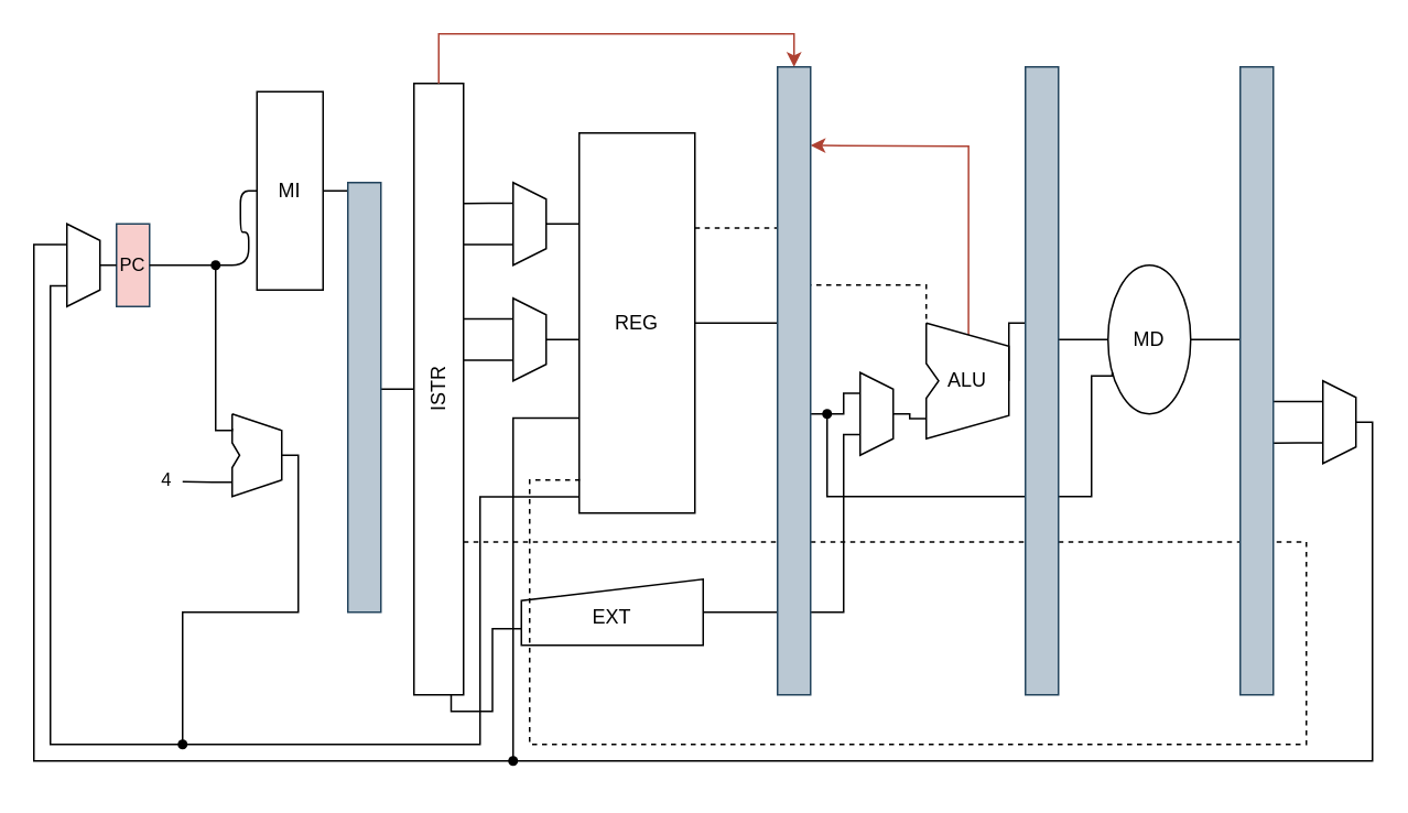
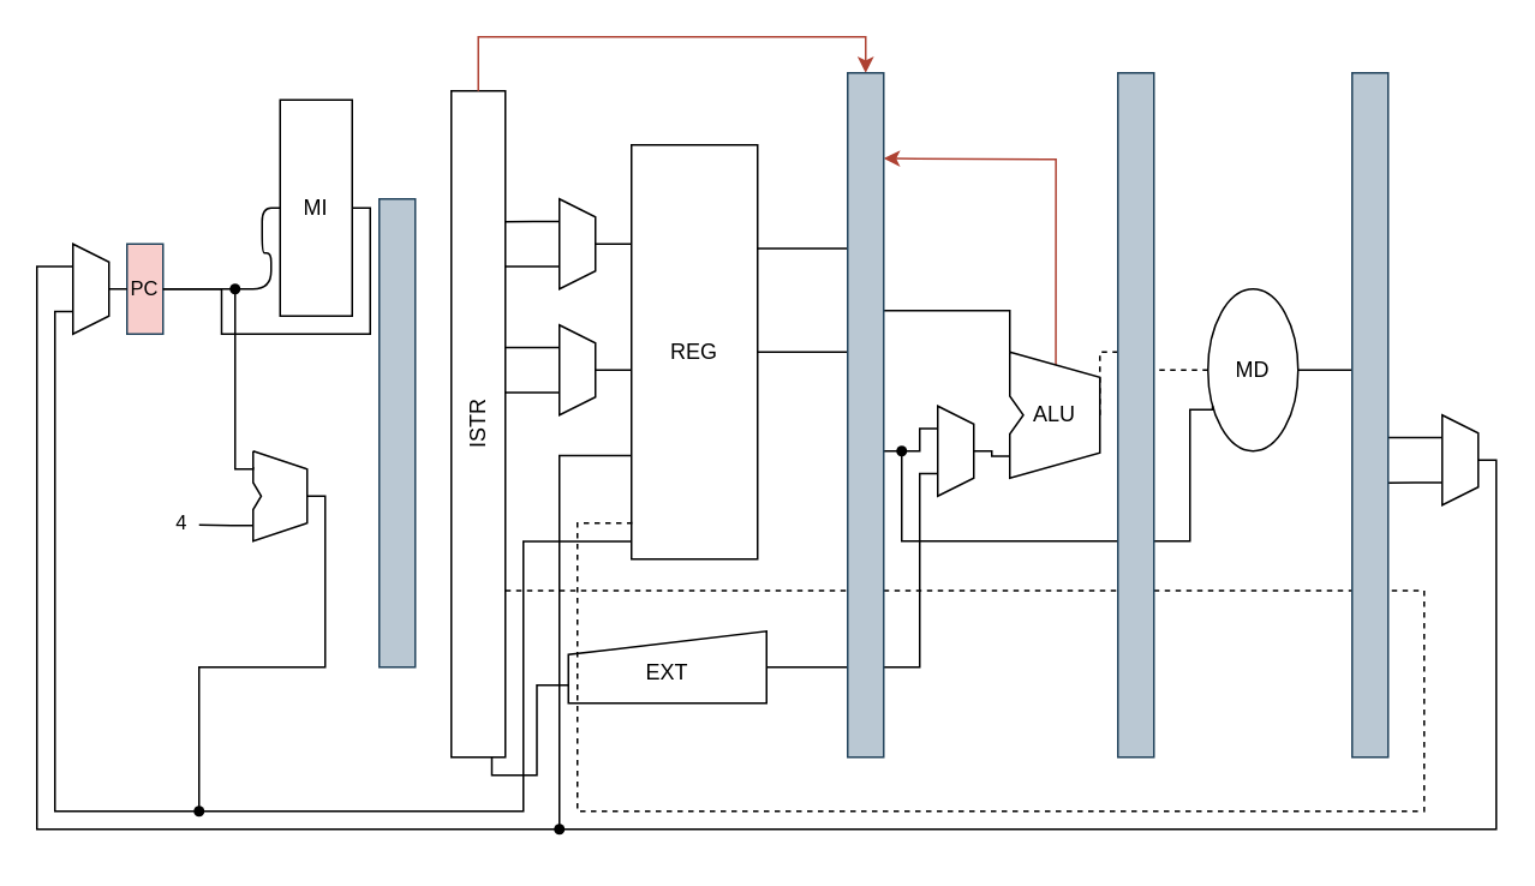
  <mxCell id="0" />
  <mxCell id="1" parent="0" />
  <mxCell id="2" style="edgeStyle=orthogonalEdgeStyle;rounded=0;html=1;exitX=0.25;exitY=1;exitDx=0;exitDy=0;fontSize=11;endArrow=none;endFill=0;" parent="1" source="15" edge="1"><mxGeometry relative="1" as="geometry"><mxPoint x="280" y="192.495" as="targetPoint" /></mxGeometry></mxCell>
  <mxCell id="3" style="edgeStyle=orthogonalEdgeStyle;rounded=0;html=1;exitX=0.75;exitY=1;exitDx=0;exitDy=0;fontSize=11;endArrow=none;endFill=0;" parent="1" source="15" edge="1"><mxGeometry relative="1" as="geometry"><mxPoint x="280" y="217.541" as="targetPoint" /></mxGeometry></mxCell>
  <mxCell id="4" style="edgeStyle=orthogonalEdgeStyle;rounded=0;html=1;exitX=0.75;exitY=1;exitDx=0;exitDy=0;fontSize=11;endArrow=none;endFill=0;" parent="1" source="16" edge="1"><mxGeometry relative="1" as="geometry"><mxPoint x="280" y="147.45" as="targetPoint" /></mxGeometry></mxCell>
  <mxCell id="5" style="edgeStyle=orthogonalEdgeStyle;rounded=0;html=1;exitX=0.25;exitY=1;exitDx=0;exitDy=0;fontSize=11;endArrow=none;endFill=0;" parent="1" source="16" edge="1"><mxGeometry relative="1" as="geometry"><mxPoint x="280" y="122.586" as="targetPoint" /></mxGeometry></mxCell>
  <mxCell id="6" style="edgeStyle=orthogonalEdgeStyle;rounded=0;html=1;exitX=0.5;exitY=0;exitDx=0;exitDy=0;fontSize=11;endArrow=none;endFill=0;" parent="1" source="16" edge="1"><mxGeometry relative="1" as="geometry"><mxPoint x="350" y="135.018" as="targetPoint" /></mxGeometry></mxCell>
  <mxCell id="7" style="edgeStyle=orthogonalEdgeStyle;rounded=0;html=1;exitX=0.5;exitY=0;exitDx=0;exitDy=0;fontSize=11;endArrow=none;endFill=0;" parent="1" source="15" edge="1"><mxGeometry relative="1" as="geometry"><mxPoint x="350" y="204.928" as="targetPoint" /></mxGeometry></mxCell>
  <mxCell id="8" value="" style="shape=waypoint;sketch=0;fillStyle=solid;size=6;pointerEvents=1;points=[];fillColor=none;resizable=0;rotatable=0;perimeter=centerPerimeter;snapToPoint=1;fontSize=12;container=0;" parent="1" vertex="1"><mxGeometry x="360" y="240" width="20" height="20" as="geometry" /></mxCell>
  <mxCell id="9" value="" style="shape=trapezoid;perimeter=trapezoidPerimeter;whiteSpace=wrap;html=1;fixedSize=1;direction=south;size=10;container=0;" parent="1" vertex="1"><mxGeometry x="40" y="135" width="20" height="50" as="geometry" /></mxCell>
  <mxCell id="10" value="PC" style="rounded=0;whiteSpace=wrap;html=1;direction=south;fillColor=#f8cecc;strokeColor=#23445d;container=0;fontSize=11;" parent="1" vertex="1"><mxGeometry x="70" y="135" width="20" height="50" as="geometry" /></mxCell>
  <mxCell id="11" style="edgeStyle=orthogonalEdgeStyle;html=1;exitX=0.5;exitY=0;exitDx=0;exitDy=0;entryX=0.5;entryY=1;entryDx=0;entryDy=0;startArrow=none;startFill=0;endArrow=none;endFill=0;" parent="1" source="9" target="10" edge="1"><mxGeometry relative="1" as="geometry" /></mxCell>
  <mxCell id="12" value="4" style="edgeStyle=orthogonalEdgeStyle;rounded=0;html=1;exitX=0;exitY=0.825;exitDx=0;exitDy=0;exitPerimeter=0;endArrow=none;endFill=0;startArrow=none;startFill=0;" parent="1" source="13" edge="1"><mxGeometry x="1" y="-10" relative="1" as="geometry"><mxPoint x="110" y="291" as="targetPoint" /><mxPoint x="-10" y="9" as="offset" /><Array as="points"><mxPoint x="128" y="291" /><mxPoint x="116" y="291" /></Array></mxGeometry></mxCell>
  <mxCell id="13" value="" style="shape=stencil(rZTdDoIgGIavhtOmMKvTRnXUaRdAislUcEh/dx+CtvzBFbU5t+995eEFPgEI1xmpKIABJyUFaAsg3ByO+q2lm63DILB1NqhJXdFYWfFKJCOnglqnVlLk9MYS1Y5hPKOSqcZFOxBs9DfNg/CJxPlZigtPekZnV6QhjIzOLsW1yX63k7SxHr0KwP0MoGD8DfBaWYv4B2PtwegTXkR/xDLyWEjUQ0Q/h0AeIb44UoS1PuoXozqaDOFUSDrTfSkrCtvKM7M6WnQ6Tuc5qWaYIxbCseBc/3JM8HoSq31NJowr5xYuwtXsOXwGWUMPSDiAOBBmC8YrNbK9rYzwBA==);whiteSpace=wrap;html=1;container=0;" parent="1" vertex="1"><mxGeometry x="140" y="250" width="30" height="50" as="geometry" /></mxCell>
  <mxCell id="14" value="ISTR" style="rounded=0;whiteSpace=wrap;html=1;direction=south;horizontal=0;container=0;" parent="1" vertex="1"><mxGeometry x="250" y="50" width="30" height="370" as="geometry" /></mxCell>
  <mxCell id="15" value="" style="shape=trapezoid;perimeter=trapezoidPerimeter;whiteSpace=wrap;html=1;fixedSize=1;direction=south;size=10;container=0;" parent="1" vertex="1"><mxGeometry x="310" y="180" width="20" height="50" as="geometry" /></mxCell>
  <mxCell id="16" value="" style="shape=trapezoid;perimeter=trapezoidPerimeter;whiteSpace=wrap;html=1;fixedSize=1;direction=south;size=10;container=0;" parent="1" vertex="1"><mxGeometry x="310" y="110" width="20" height="50" as="geometry" /></mxCell>
  <mxCell id="17" value="EXT" style="shape=manualInput;whiteSpace=wrap;html=1;size=13;container=0;spacingTop=5;" parent="1" vertex="1"><mxGeometry x="315" y="350" width="110" height="40" as="geometry" /></mxCell>
  <mxCell id="18" style="edgeStyle=orthogonalEdgeStyle;rounded=0;html=1;exitX=1;exitY=0.25;exitDx=0;exitDy=0;entryX=0;entryY=0.75;entryDx=0;entryDy=0;startArrow=none;startFill=0;endArrow=none;endFill=0;" parent="1" source="14" target="17" edge="1"><mxGeometry relative="1" as="geometry" /></mxCell>
- <mxCell id="19" style="edgeStyle=orthogonalEdgeStyle;rounded=0;html=1;exitX=0.25;exitY=0;exitDx=0;exitDy=0;entryX=0;entryY=0.175;entryDx=0;entryDy=0;entryPerimeter=0;fontSize=11;endArrow=none;endFill=0;dashed=1;" parent="1" source="21" target="28" edge="1"><mxGeometry relative="1" as="geometry"><Array as="points"><mxPoint x="480" y="138" /><mxPoint x="480" y="172" /></Array></mxGeometry></mxCell>
+ <mxCell id="19" style="edgeStyle=orthogonalEdgeStyle;rounded=0;html=1;exitX=0.25;exitY=0;exitDx=0;exitDy=0;entryX=0;entryY=0.175;entryDx=0;entryDy=0;entryPerimeter=0;fontSize=11;endArrow=none;endFill=0;" parent="1" source="21" target="28" edge="1"><mxGeometry relative="1" as="geometry"><Array as="points"><mxPoint x="480" y="138" /><mxPoint x="480" y="172" /></Array></mxGeometry></mxCell>
  <mxCell id="20" style="edgeStyle=orthogonalEdgeStyle;rounded=0;html=1;exitX=0.5;exitY=0;exitDx=0;exitDy=0;entryX=0.554;entryY=0.335;entryDx=0;entryDy=0;entryPerimeter=0;fontSize=11;endArrow=none;endFill=0;" parent="1" source="21" target="46" edge="1"><mxGeometry relative="1" as="geometry"><Array as="points"><mxPoint x="480" y="195" /><mxPoint x="480" y="250" /></Array></mxGeometry></mxCell>
  <mxCell id="21" value="REG" style="rounded=0;whiteSpace=wrap;html=1;direction=south;container=0;" parent="1" vertex="1"><mxGeometry x="350" y="80" width="70" height="230" as="geometry" /></mxCell>
  <mxCell id="22" style="edgeStyle=orthogonalEdgeStyle;rounded=0;html=1;exitX=0.75;exitY=0;exitDx=0;exitDy=0;entryX=0.907;entryY=1.002;entryDx=0;entryDy=0;entryPerimeter=0;startArrow=none;startFill=0;endArrow=none;endFill=0;dashed=1;" parent="1" source="14" target="21" edge="1"><mxGeometry relative="1" as="geometry"><Array as="points"><mxPoint x="790" y="328" /><mxPoint x="790" y="450" /><mxPoint x="320" y="450" /><mxPoint x="320" y="290" /><mxPoint x="350" y="290" /></Array></mxGeometry></mxCell>
  <mxCell id="23" style="edgeStyle=orthogonalEdgeStyle;html=1;exitX=0;exitY=0.5;exitDx=0;exitDy=0;entryX=0;entryY=0.5;entryDx=0;entryDy=0;rounded=0;fillColor=#fad9d5;strokeColor=#ae4132;" parent="1" source="14" target="49" edge="1"><mxGeometry relative="1" as="geometry"><Array as="points"><mxPoint x="265" y="20" /><mxPoint x="480" y="20" /></Array></mxGeometry></mxCell>
  <mxCell id="24" value="" style="shape=trapezoid;perimeter=trapezoidPerimeter;whiteSpace=wrap;html=1;fixedSize=1;direction=south;size=10;container=0;" parent="1" vertex="1"><mxGeometry x="520" y="225" width="20" height="50" as="geometry" /></mxCell>
  <mxCell id="25" style="edgeStyle=orthogonalEdgeStyle;rounded=0;html=1;exitX=1;exitY=0.5;exitDx=0;exitDy=0;startArrow=none;startFill=0;endArrow=none;endFill=0;entryX=0.75;entryY=1;entryDx=0;entryDy=0;" parent="1" source="17" target="24" edge="1"><mxGeometry relative="1" as="geometry"><Array as="points"><mxPoint x="510" y="370" /><mxPoint x="510" y="262" /></Array><mxPoint x="510" y="270" as="targetPoint" /></mxGeometry></mxCell>
  <mxCell id="26" style="edgeStyle=orthogonalEdgeStyle;rounded=0;html=1;entryX=0.125;entryY=0;entryDx=0;entryDy=0;entryPerimeter=0;startArrow=none;startFill=0;endArrow=classic;endFill=1;exitX=0.511;exitY=0.102;exitDx=0;exitDy=0;exitPerimeter=0;fillColor=#fad9d5;strokeColor=#ae4132;" parent="1" source="28" target="49" edge="1"><mxGeometry relative="1" as="geometry"><Array as="points"><mxPoint x="586" y="88" /><mxPoint x="580" y="88" /></Array></mxGeometry></mxCell>
- <mxCell id="27" style="edgeStyle=orthogonalEdgeStyle;rounded=0;html=1;exitX=1;exitY=0.5;exitDx=0;exitDy=0;exitPerimeter=0;entryX=0;entryY=0.5;entryDx=0;entryDy=0;fontSize=11;endArrow=none;endFill=0;" parent="1" source="28" target="31" edge="1"><mxGeometry relative="1" as="geometry"><Array as="points"><mxPoint x="630" y="195" /><mxPoint x="630" y="205" /></Array></mxGeometry></mxCell>
+ <mxCell id="27" style="edgeStyle=orthogonalEdgeStyle;rounded=0;html=1;exitX=1;exitY=0.5;exitDx=0;exitDy=0;exitPerimeter=0;entryX=0;entryY=0.5;entryDx=0;entryDy=0;fontSize=11;endArrow=none;endFill=0;dashed=1;" parent="1" source="28" target="31" edge="1"><mxGeometry relative="1" as="geometry"><Array as="points"><mxPoint x="630" y="195" /><mxPoint x="630" y="205" /></Array></mxGeometry></mxCell>
  <mxCell id="28" value="ALU" style="shape=stencil(rZTdDoIgGIavhtOmMKvTRnXUaRdAislUcEh/dx+CtvzBFbU5t+995eEFPgEI1xmpKIABJyUFaAsg3ByO+q2lm63DILB1NqhJXdFYWfFKJCOnglqnVlLk9MYS1Y5hPKOSqcZFOxBs9DfNg/CJxPlZigtPekZnV6QhjIzOLsW1yX63k7SxHr0KwP0MoGD8DfBaWYv4B2PtwegTXkR/xDLyWEjUQ0Q/h0AeIb44UoS1PuoXozqaDOFUSDrTfSkrCtvKM7M6WnQ6Tuc5qWaYIxbCseBc/3JM8HoSq31NJowr5xYuwtXsOXwGWUMPSDiAOBBmC8YrNbK9rYzwBA==);whiteSpace=wrap;html=1;container=0;" parent="1" vertex="1"><mxGeometry x="560" y="195" width="50" height="70" as="geometry" /></mxCell>
  <mxCell id="29" style="edgeStyle=orthogonalEdgeStyle;rounded=0;html=1;exitX=0.5;exitY=0;exitDx=0;exitDy=0;entryX=0;entryY=0.825;entryDx=0;entryDy=0;entryPerimeter=0;startArrow=none;startFill=0;endArrow=none;endFill=0;" parent="1" source="24" target="28" edge="1"><mxGeometry relative="1" as="geometry" /></mxCell>
  <mxCell id="30" style="edgeStyle=orthogonalEdgeStyle;html=1;exitX=1;exitY=0.5;exitDx=0;exitDy=0;entryX=0.25;entryY=1;entryDx=0;entryDy=0;endArrow=none;endFill=0;rounded=0;" edge="1" parent="1" source="31" target="36"><mxGeometry relative="1" as="geometry" /></mxCell>
  <mxCell id="31" value="MD" style="ellipse;whiteSpace=wrap;html=1;container=0;" parent="1" vertex="1"><mxGeometry x="670" y="160" width="50" height="90" as="geometry" /></mxCell>
- <mxCell id="32" style="edgeStyle=orthogonalEdgeStyle;html=1;exitX=0.5;exitY=0;exitDx=0;exitDy=0;entryX=0.5;entryY=1;entryDx=0;entryDy=0;fontSize=11;endArrow=none;endFill=0;rounded=0;" parent="1" source="33" target="14" edge="1"><mxGeometry relative="1" as="geometry" /></mxCell>
+ <mxCell id="32" style="edgeStyle=orthogonalEdgeStyle;html=1;exitX=0.5;exitY=0;exitDx=0;exitDy=0;fontSize=11;endArrow=none;endFill=0;rounded=0;" parent="1" source="33" target="10" edge="1"><mxGeometry relative="1" as="geometry" /></mxCell>
  <mxCell id="33" value="MI" style="rounded=0;whiteSpace=wrap;html=1;direction=south;container=0;" parent="1" vertex="1"><mxGeometry x="155" y="55" width="40" height="120" as="geometry" /></mxCell>
  <mxCell id="34" style="edgeStyle=orthogonalEdgeStyle;rounded=0;html=1;exitX=0.5;exitY=0;exitDx=0;exitDy=0;entryX=0.941;entryY=0.491;entryDx=0;entryDy=0;entryPerimeter=0;fontSize=11;endArrow=none;endFill=0;" parent="1" source="36" target="54" edge="1"><mxGeometry relative="1" as="geometry"><Array as="points"><mxPoint x="830" y="255" /><mxPoint x="830" y="460" /><mxPoint x="310" y="460" /></Array></mxGeometry></mxCell>
  <mxCell id="35" style="edgeStyle=orthogonalEdgeStyle;rounded=0;html=1;exitX=0.75;exitY=1;exitDx=0;exitDy=0;entryX=0.599;entryY=0;entryDx=0;entryDy=0;entryPerimeter=0;endArrow=none;endFill=0;" edge="1" parent="1" source="36" target="37"><mxGeometry relative="1" as="geometry" /></mxCell>
  <mxCell id="36" value="" style="shape=trapezoid;perimeter=trapezoidPerimeter;whiteSpace=wrap;html=1;fixedSize=1;direction=south;size=10;container=0;" parent="1" vertex="1"><mxGeometry x="800" y="230" width="20" height="50" as="geometry" /></mxCell>
  <mxCell id="37" value="" style="rounded=0;whiteSpace=wrap;html=1;direction=south;fillColor=#bac8d3;strokeColor=#23445d;container=0;" parent="1" vertex="1"><mxGeometry x="750" y="40" width="20" height="380" as="geometry" /></mxCell>
  <mxCell id="38" style="edgeStyle=orthogonalEdgeStyle;html=1;entryX=0.5;entryY=1;entryDx=0;entryDy=0;startArrow=none;startFill=0;endArrow=none;endFill=0;" parent="1" source="41" target="33" edge="1"><mxGeometry relative="1" as="geometry" /></mxCell>
  <mxCell id="39" style="edgeStyle=orthogonalEdgeStyle;rounded=0;html=1;entryX=0;entryY=0.175;entryDx=0;entryDy=0;entryPerimeter=0;endArrow=none;endFill=0;startArrow=none;startFill=0;" parent="1" source="41" target="13" edge="1"><mxGeometry relative="1" as="geometry"><Array as="points"><mxPoint x="130" y="260" /></Array></mxGeometry></mxCell>
  <mxCell id="40" style="edgeStyle=orthogonalEdgeStyle;rounded=0;html=1;entryX=0.5;entryY=0;entryDx=0;entryDy=0;fontSize=11;endArrow=none;endFill=0;" parent="1" source="41" target="10" edge="1"><mxGeometry relative="1" as="geometry" /></mxCell>
  <mxCell id="41" value="" style="shape=waypoint;sketch=0;fillStyle=solid;size=6;pointerEvents=1;points=[];fillColor=none;resizable=0;rotatable=0;perimeter=centerPerimeter;snapToPoint=1;fontSize=12;container=0;" parent="1" vertex="1"><mxGeometry x="120" y="150" width="20" height="20" as="geometry" /></mxCell>
  <mxCell id="42" style="edgeStyle=orthogonalEdgeStyle;rounded=0;html=1;entryX=0.957;entryY=1;entryDx=0;entryDy=0;entryPerimeter=0;startArrow=none;startFill=0;endArrow=none;endFill=0;" parent="1" source="44" target="21" edge="1"><mxGeometry relative="1" as="geometry"><Array as="points"><mxPoint x="290" y="450" /><mxPoint x="290" y="300" /></Array></mxGeometry></mxCell>
  <mxCell id="43" style="edgeStyle=orthogonalEdgeStyle;rounded=0;html=1;entryX=0.75;entryY=1;entryDx=0;entryDy=0;startArrow=none;startFill=0;endArrow=none;endFill=0;" parent="1" source="44" target="9" edge="1"><mxGeometry relative="1" as="geometry"><Array as="points"><mxPoint x="30" y="450" /><mxPoint x="30" y="172" /></Array></mxGeometry></mxCell>
  <mxCell id="44" value="" style="shape=waypoint;sketch=0;fillStyle=solid;size=6;pointerEvents=1;points=[];fillColor=none;resizable=0;rotatable=0;perimeter=centerPerimeter;snapToPoint=1;fontSize=12;container=0;" parent="1" vertex="1"><mxGeometry x="100" y="440" width="20" height="20" as="geometry" /></mxCell>
  <mxCell id="45" style="edgeStyle=orthogonalEdgeStyle;rounded=0;html=1;exitX=1;exitY=0.5;exitDx=0;exitDy=0;exitPerimeter=0;entryX=0.52;entryY=0.28;entryDx=0;entryDy=0;entryPerimeter=0;startArrow=none;startFill=0;endArrow=none;endFill=0;" parent="1" source="13" target="44" edge="1"><mxGeometry relative="1" as="geometry" /></mxCell>
  <mxCell id="46" value="" style="shape=waypoint;sketch=0;fillStyle=solid;size=6;pointerEvents=1;points=[];fillColor=none;resizable=0;rotatable=0;perimeter=centerPerimeter;snapToPoint=1;fontSize=12;container=0;" parent="1" vertex="1"><mxGeometry x="490" y="240" width="20" height="20" as="geometry" /></mxCell>
  <mxCell id="47" style="edgeStyle=orthogonalEdgeStyle;rounded=0;html=1;exitX=0.25;exitY=1;exitDx=0;exitDy=0;startArrow=none;startFill=0;endArrow=none;endFill=0;" parent="1" source="24" target="46" edge="1"><mxGeometry relative="1" as="geometry" /></mxCell>
  <mxCell id="48" style="edgeStyle=orthogonalEdgeStyle;rounded=0;html=1;startArrow=none;startFill=0;endArrow=none;endFill=0;entryX=0;entryY=0.75;entryDx=0;entryDy=0;" parent="1" source="46" target="31" edge="1"><mxGeometry relative="1" as="geometry"><Array as="points"><mxPoint x="500" y="300" /><mxPoint x="660" y="300" /><mxPoint x="660" y="227" /></Array><mxPoint x="660" y="230" as="targetPoint" /></mxGeometry></mxCell>
  <mxCell id="49" value="" style="rounded=0;whiteSpace=wrap;html=1;direction=south;fillColor=#bac8d3;strokeColor=#23445d;container=0;" parent="1" vertex="1"><mxGeometry x="470" y="40" width="20" height="380" as="geometry" /></mxCell>
  <mxCell id="50" value="" style="rounded=0;whiteSpace=wrap;html=1;direction=south;fillColor=#bac8d3;strokeColor=#23445d;container=0;" parent="1" vertex="1"><mxGeometry x="620" y="40" width="20" height="380" as="geometry" /></mxCell>
  <mxCell id="51" value="" style="rounded=0;whiteSpace=wrap;html=1;direction=south;fillColor=#bac8d3;strokeColor=#23445d;container=0;" parent="1" vertex="1"><mxGeometry x="210" y="110" width="20" height="260" as="geometry" /></mxCell>
  <mxCell id="52" style="edgeStyle=orthogonalEdgeStyle;rounded=0;html=1;entryX=0.75;entryY=1;entryDx=0;entryDy=0;fontSize=11;endArrow=none;endFill=0;" parent="1" source="54" target="21" edge="1"><mxGeometry relative="1" as="geometry"><Array as="points"><mxPoint x="310" y="252" /></Array></mxGeometry></mxCell>
  <mxCell id="53" style="edgeStyle=orthogonalEdgeStyle;rounded=0;html=1;entryX=0.25;entryY=1;entryDx=0;entryDy=0;fontSize=11;endArrow=none;endFill=0;" parent="1" source="54" target="9" edge="1"><mxGeometry relative="1" as="geometry"><Array as="points"><mxPoint x="310" y="460" /><mxPoint x="20" y="460" /><mxPoint x="20" y="148" /></Array></mxGeometry></mxCell>
  <mxCell id="54" value="" style="shape=waypoint;sketch=0;fillStyle=solid;size=6;pointerEvents=1;points=[];fillColor=none;resizable=0;rotatable=0;perimeter=centerPerimeter;snapToPoint=1;fontSize=12;" parent="1" vertex="1"><mxGeometry x="300" y="450" width="20" height="20" as="geometry" /></mxCell>
